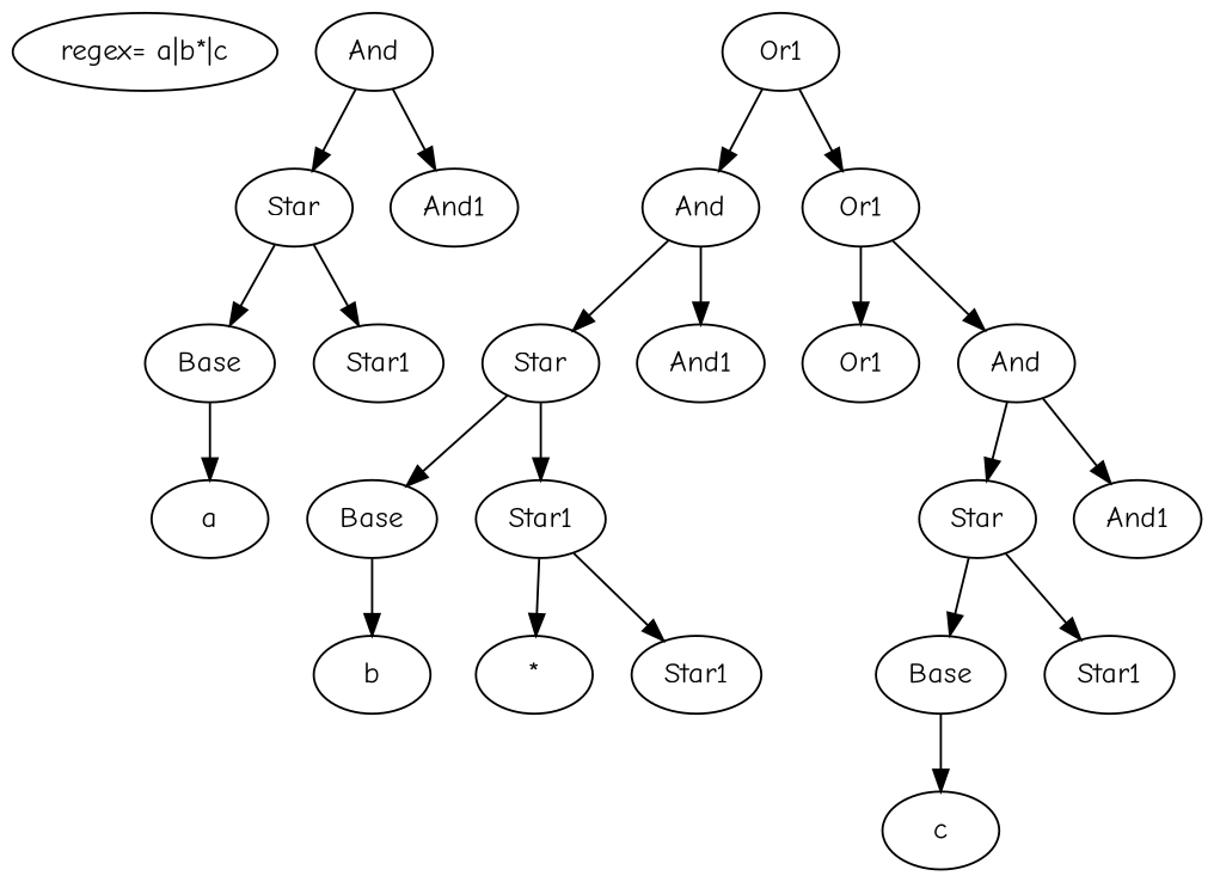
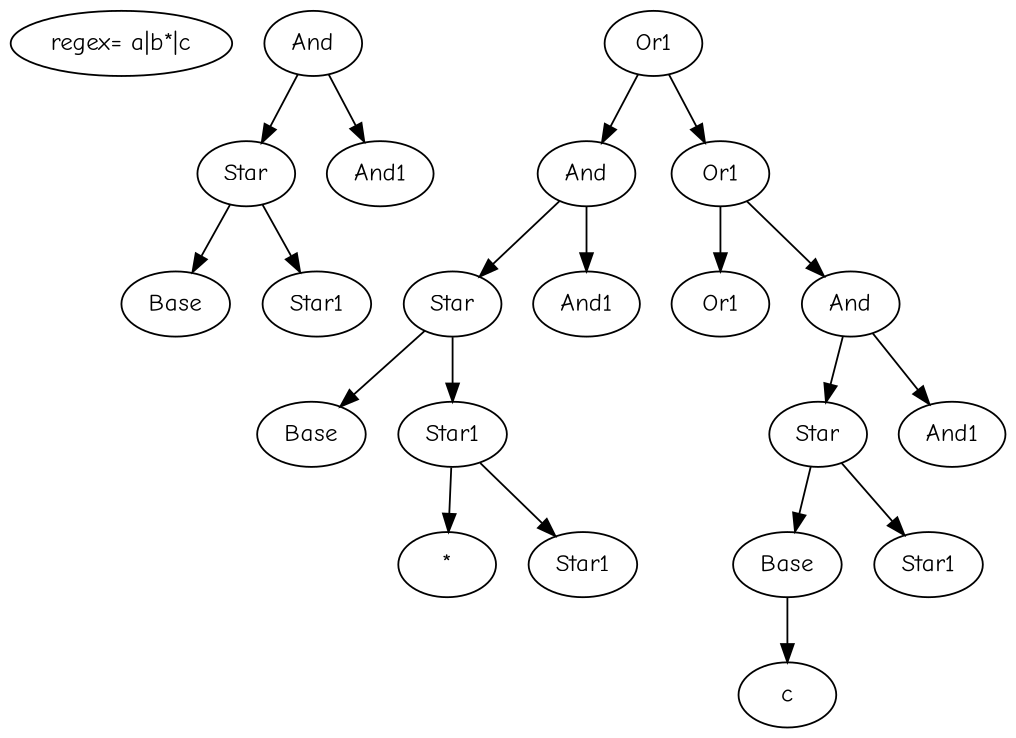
  digraph {
    fontname="Comic Neue"
    node [fontname="Comic Neue"]
    edge [fontname="Comic Neue"]
    n1 [label="regex= a|b*|c"]
    n2 [label=And]
    n3 [label=Star]
    n4 [label=And1]
    n5 [label=Or1]
    n6 [label=And]
    n7 [label=Or1]
    n8 [label=Base]
    n9 [label=Star1]
    n10 [label=Or1]
-   n11 [label=a]
    n12 [label=Star]
    n13 [label=And1]
    n14 [label=And]
    n15 [label=Base]
    n16 [label=Star1]
-   n17 [label=b]
    n18 [label="*"]
    n19 [label=Star1]
    n20 [label=Star]
    n21 [label=And1]
    n22 [label=Base]
    n23 [label=Star1]
    n24 [label=c]
    n2 -> n3
    n2 -> n4
    n3 -> n8
    n3 -> n9
    n5 -> n6
    n5 -> n7
    n6 -> n12
    n6 -> n13
    n7 -> n10
    n7 -> n14
-   n8 -> n11
    n12 -> n15
    n12 -> n16
    n14 -> n20
    n14 -> n21
-   n15 -> n17
    n16 -> n18
    n16 -> n19
    n20 -> n22
    n20 -> n23
    n22 -> n24
  }
